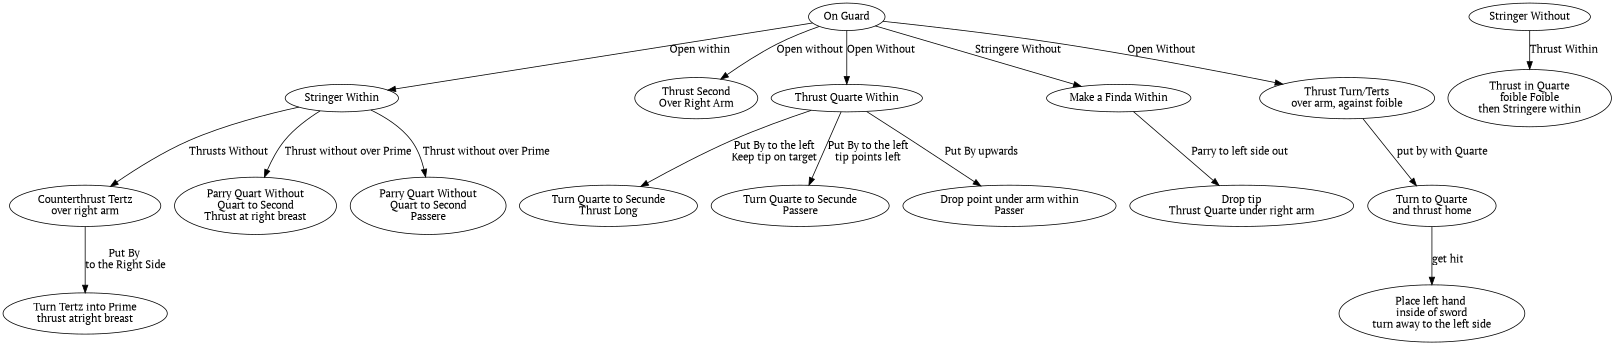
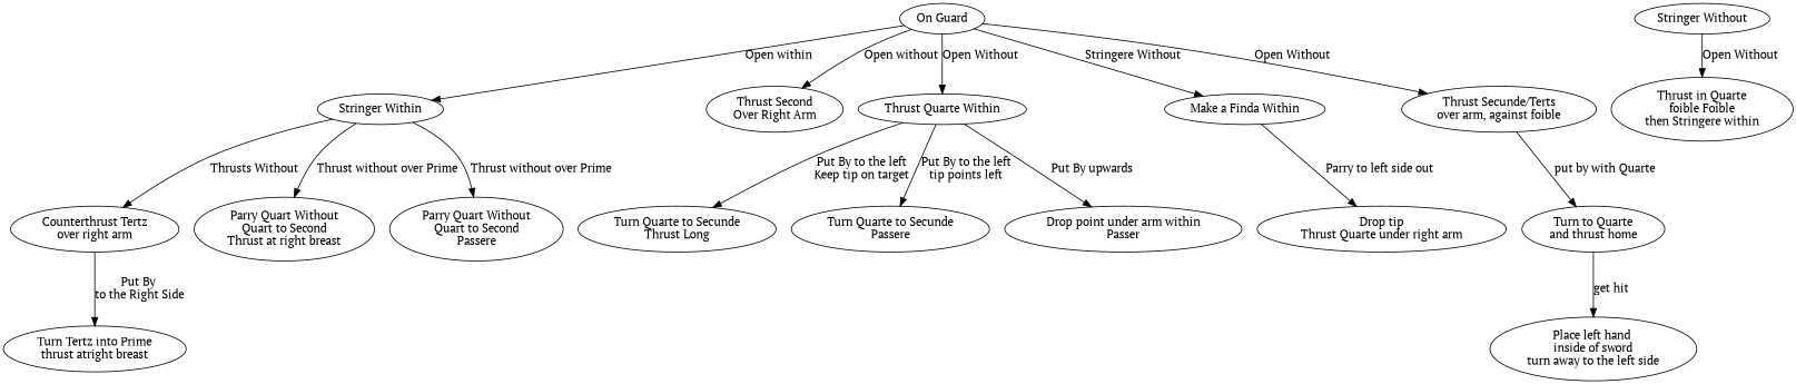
  digraph {
    fontname="PT Serif"
    node [fontname="PT Serif"]
    edge [fontname="PT Serif"]
    n1 [label="On Guard"]
    n2 [label="Stringer Within"]
    n3 [label="Thrust Second\nOver Right Arm"]
    n4 [label="Thrust Quarte Within"]
    n5 [label="Make a Finda Within"]
-   n6 [label="Thrust Turn/Terts\nover arm, against foible"]
+   n6 [label="Thrust Secunde/Terts\nover arm, against foible"]
    n7 [label="Counterthrust Tertz\nover right arm"]
    n8 [label="Parry Quart Without\nQuart to Second\nThrust at right breast"]
    n9 [label="Parry Quart Without\nQuart to Second\nPassere"]
    n10 [label="Turn Quarte to Secunde\nThrust Long"]
    n11 [label="Turn Quarte to Secunde\nPassere"]
    n12 [label="Drop point under arm within\nPasser"]
    n13 [label="Stringer Without"]
    n14 [label="Thrust in Quarte\nfoible Foible\nthen Stringere within"]
    n15 [label="Drop tip\nThrust Quarte under right arm"]
    n16 [label="Turn to Quarte\nand thrust home"]
    n17 [label="Turn Tertz into Prime\nthrust atright breast"]
    n18 [label="Place left hand \ninside of sword\nturn away to the left side"]
    n1 -> n2 [label="Open within"]
    n1 -> n3 [label="Open without"]
    n1 -> n4 [label="Open Without"]
    n1 -> n5 [label="Stringere Without"]
    n1 -> n6 [label="Open Without"]
    n2 -> n7 [label="Thrusts Without"]
    n2 -> n8 [label="Thrust without over Prime"]
    n2 -> n9 [label="Thrust without over Prime"]
    n4 -> n10 [label="Put By to the left\nKeep tip on target"]
    n4 -> n11 [label="Put By to the left\ntip points left"]
    n4 -> n12 [label="Put By upwards"]
    n5 -> n15 [label="Parry to left side out"]
    n6 -> n16 [label="put by with Quarte"]
    n7 -> n17 [label="Put By \nto the Right Side"]
-   n13 -> n14 [label="Thrust Within"]
+   n13 -> n14 [label="Open Without"]
    n16 -> n18 [label="get hit"]
  }
